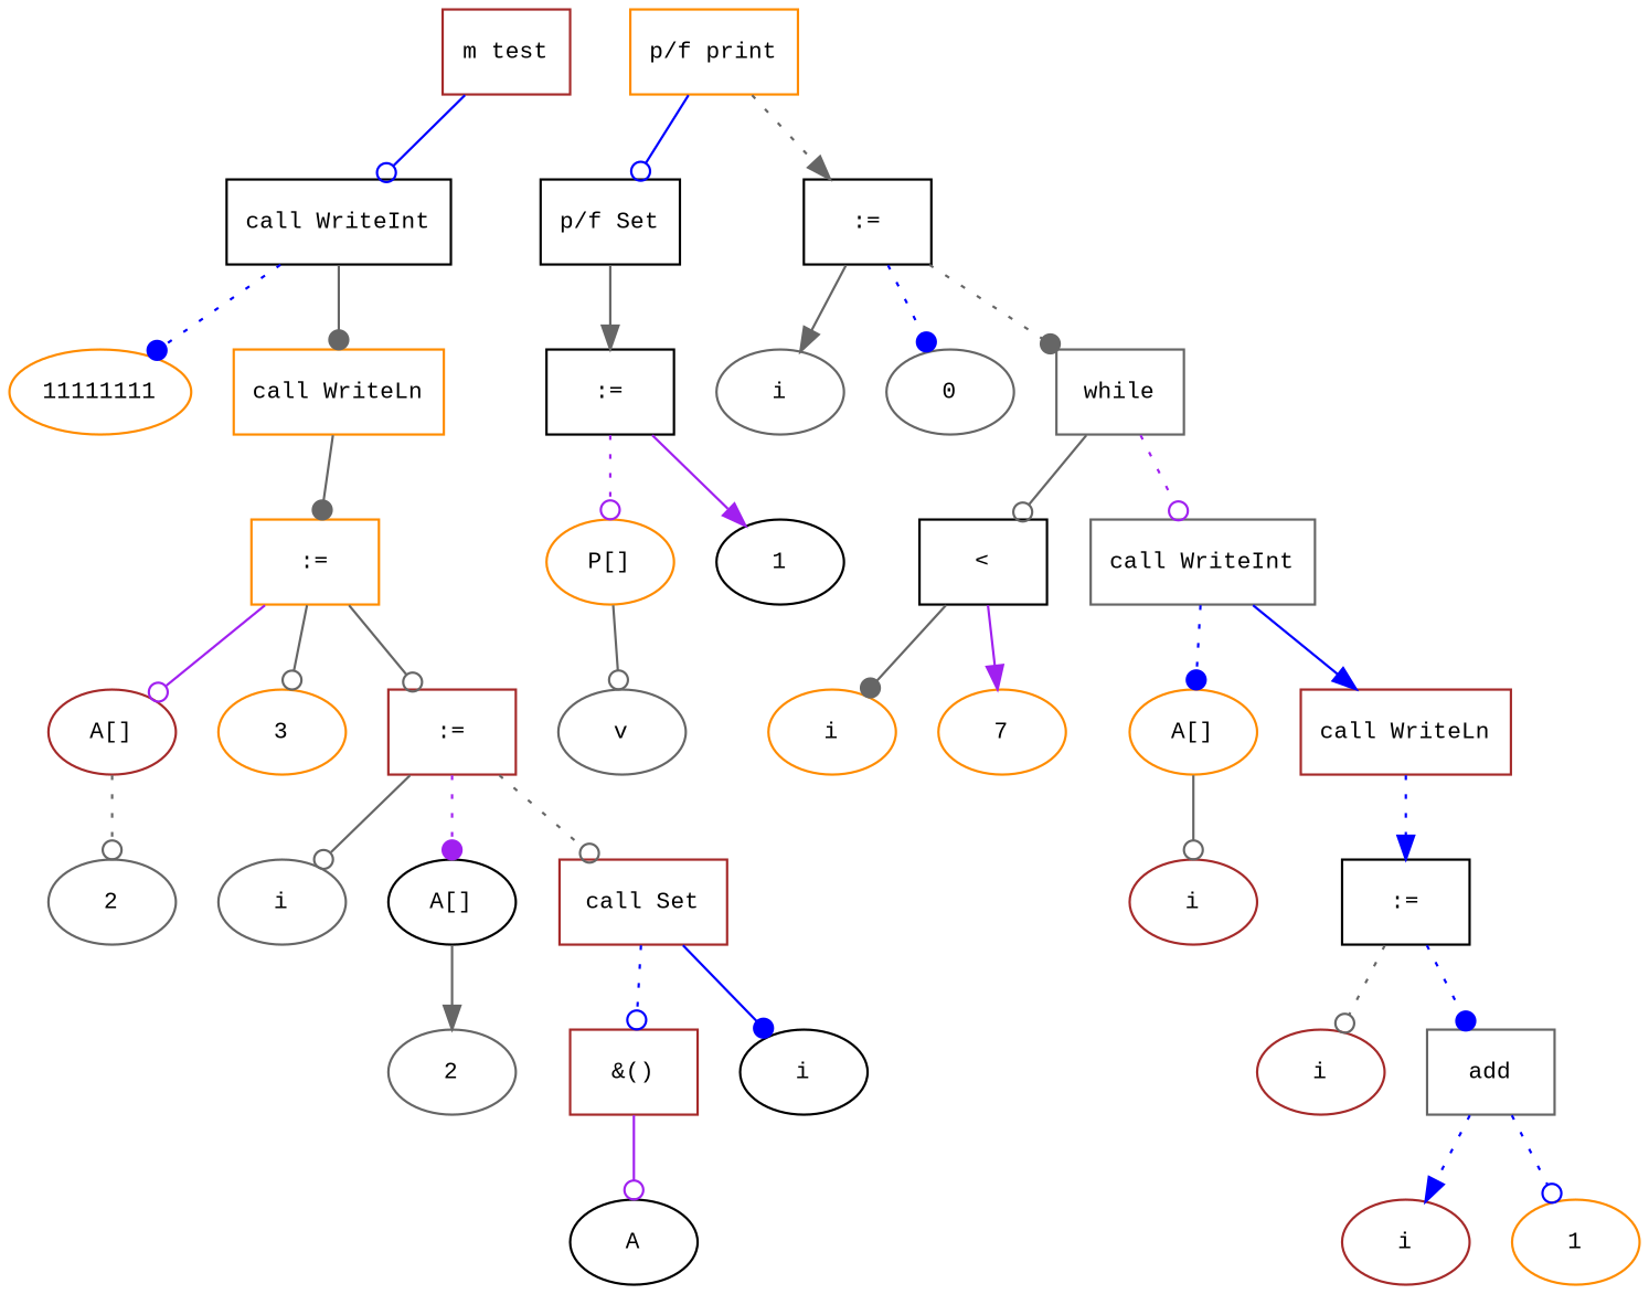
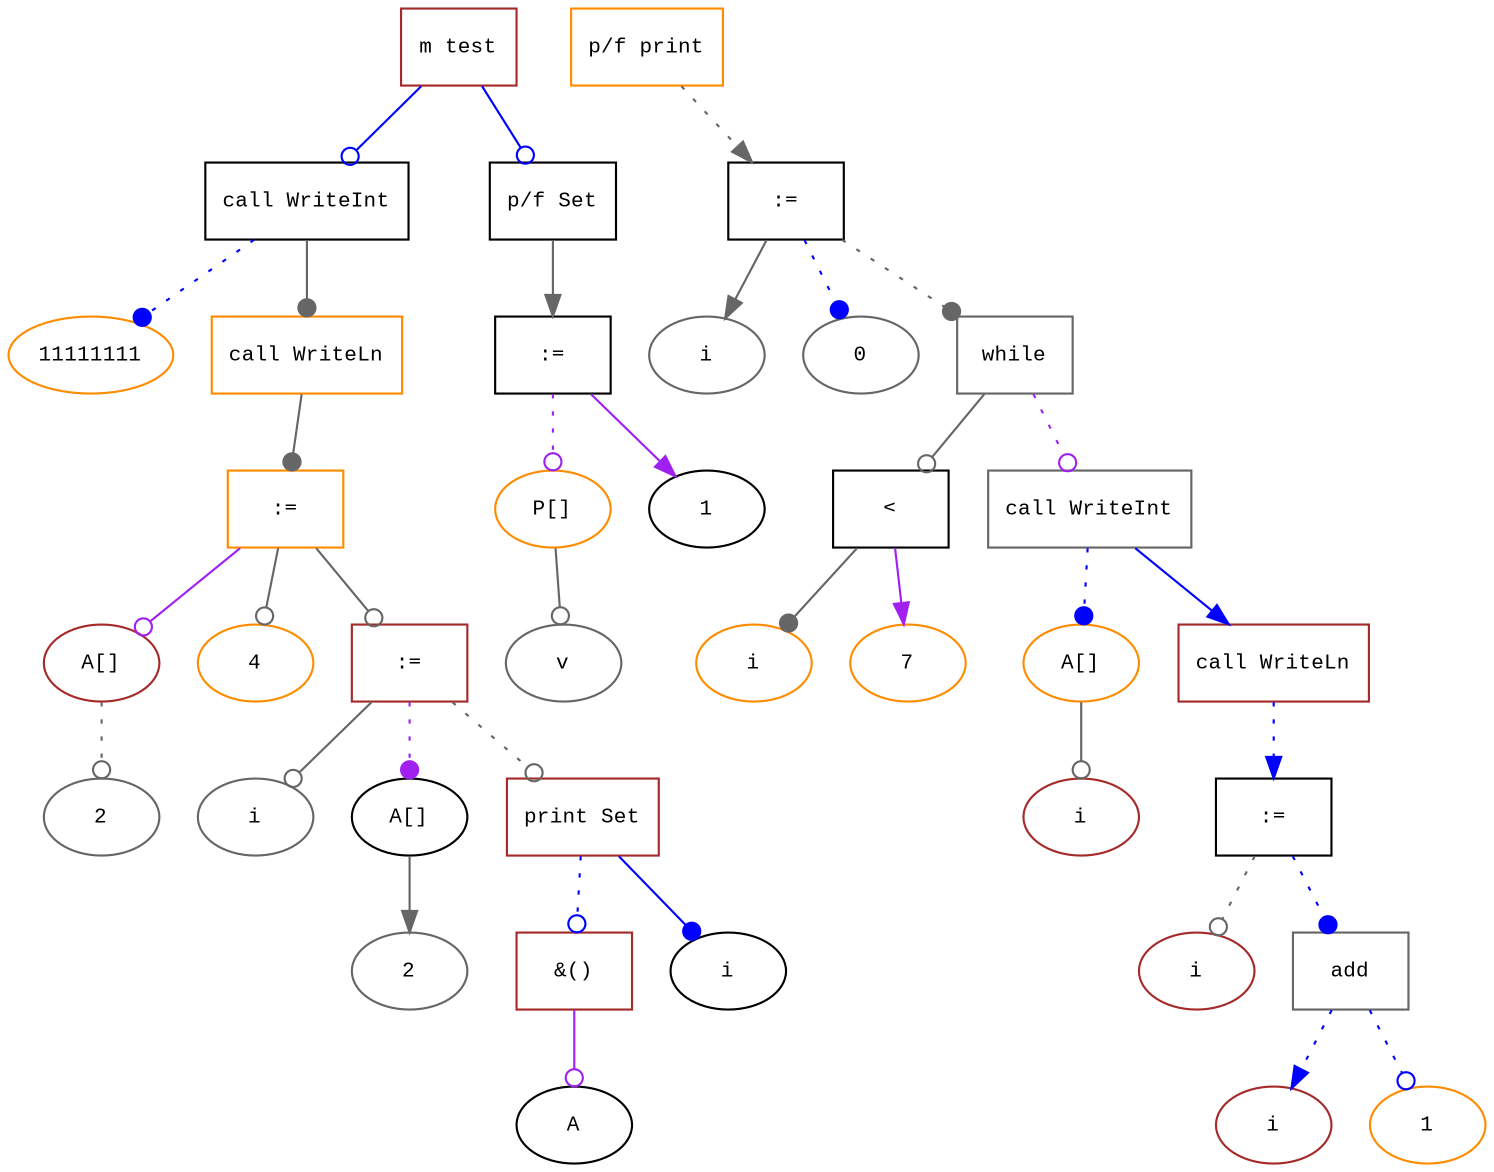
  digraph {
    fontname="Times New Roman"
    fontsize=10
    node [color=black fontname="Courier New" fontsize=10 shape=ellipse]
    edge [arrowhead=odot color=gray40 fontname="Times New Roman" fontsize=10 style=solid]
    n1 [color=brown label="m test" shape=box]
    n2 [label="call WriteInt" shape=box]
    n3 [label="p/f Set" shape=box]
    n4 [color=darkorange label=11111111]
    n5 [color=darkorange label="call WriteLn" shape=box]
    n6 [label=":=" shape=box]
    n7 [color=darkorange label="p/f print" shape=box]
    n8 [label=":=" shape=box]
    n9 [color=darkorange label=":=" shape=box]
    n10 [color=brown label="A[]"]
-   n11 [color=darkorange label=3]
+   n11 [color=darkorange label=4]
    n12 [color=brown label=":=" shape=box]
    n13 [color=gray40 label=2]
    n14 [color=gray40 label=i]
    n15 [label="A[]"]
-   n16 [color=brown label="call Set" shape=box]
+   n16 [color=brown label="print Set" shape=box]
    n17 [color=gray40 label=2]
    n18 [color=brown label="&()" shape=box]
    n19 [label=i]
    n20 [label=A]
    n21 [color=darkorange label="P[]"]
    n22 [label=1]
    n23 [color=gray40 label=v]
    n24 [color=gray40 label=i]
    n25 [color=gray40 label=0]
    n26 [color=gray40 label=while shape=box]
    n27 [label="<" shape=box]
    n28 [color=gray40 label="call WriteInt" shape=box]
    n29 [color=darkorange label=i]
    n30 [color=darkorange label=7]
    n31 [color=darkorange label="A[]"]
    n32 [color=brown label="call WriteLn" shape=box]
    n33 [color=brown label=i]
    n34 [label=":=" shape=box]
    n35 [color=brown label=i]
    n36 [color=gray40 label=add shape=box]
    n37 [color=brown label=i]
    n38 [color=darkorange label=1]
    n1 -> n2 [color=blue]
-   n7 -> n3 [color=blue]
+   n1 -> n3 [color=blue]
    n2 -> n4 [arrowhead=dot color=blue style=dotted]
    n2 -> n5 [arrowhead=dot]
    n3 -> n6 [arrowhead=normal]
    n5 -> n9 [arrowhead=dot]
    n6 -> n21 [color=purple style=dotted]
    n6 -> n22 [arrowhead=normal color=purple]
    n7 -> n8 [arrowhead=normal style=dotted]
    n8 -> n24 [arrowhead=normal]
    n8 -> n25 [arrowhead=dot color=blue style=dotted]
    n8 -> n26 [arrowhead=dot style=dotted]
    n9 -> n10 [color=purple]
    n9 -> n11
    n9 -> n12
    n10 -> n13 [style=dotted]
    n12 -> n14
    n12 -> n15 [arrowhead=dot color=purple style=dotted]
    n12 -> n16 [style=dotted]
    n15 -> n17 [arrowhead=normal]
    n16 -> n18 [color=blue style=dotted]
    n16 -> n19 [arrowhead=dot color=blue]
    n18 -> n20 [color=purple]
    n21 -> n23
    n26 -> n27
    n26 -> n28 [color=purple style=dotted]
    n27 -> n29 [arrowhead=dot]
    n27 -> n30 [arrowhead=normal color=purple]
    n28 -> n31 [arrowhead=dot color=blue style=dotted]
    n28 -> n32 [arrowhead=normal color=blue]
    n31 -> n33
    n32 -> n34 [arrowhead=normal color=blue style=dotted]
    n34 -> n35 [style=dotted]
    n34 -> n36 [arrowhead=dot color=blue style=dotted]
    n36 -> n37 [arrowhead=normal color=blue style=dotted]
    n36 -> n38 [color=blue style=dotted]
  }
